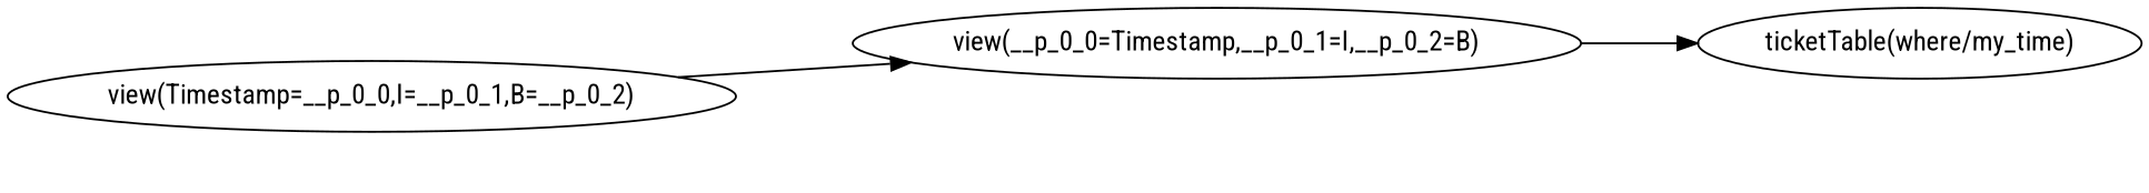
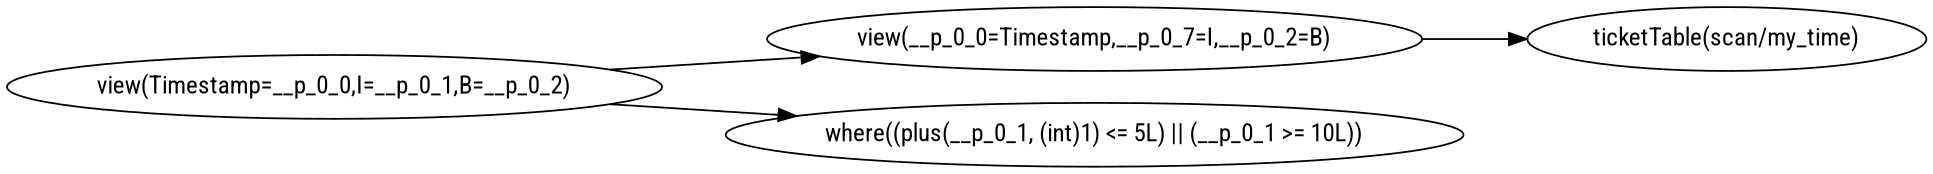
  digraph {
    fontname="Roboto Condensed"
    rankdir=LR
    node [fontname="Roboto Condensed"]
    edge [fontname="Roboto Condensed"]
-   n1 [label="ticketTable(where/my_time)"]
-   n2 [label="view(__p_0_0=Timestamp,__p_0_1=I,__p_0_2=B)"]
+   n1 [label="ticketTable(scan/my_time)"]
+   n2 [label="view(__p_0_0=Timestamp,__p_0_7=I,__p_0_2=B)"]
+   n3 [label="where((plus(__p_0_1, (int)1) <= 5L) || (__p_0_1 >= 10L))"]
    n4 [label="view(Timestamp=__p_0_0,I=__p_0_1,B=__p_0_2)"]
    n2 -> n1
    n4 -> n2
+   n4 -> n3
  }
